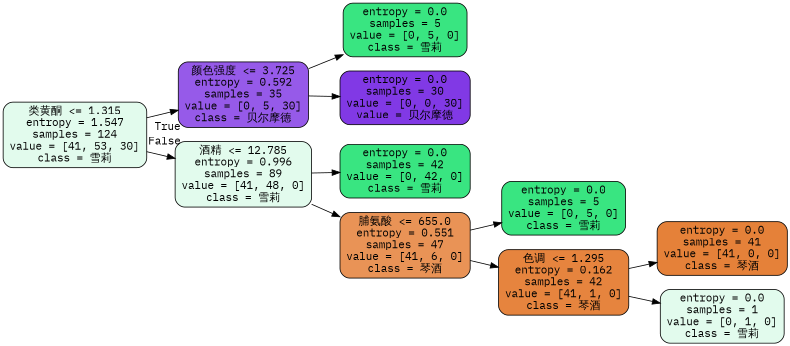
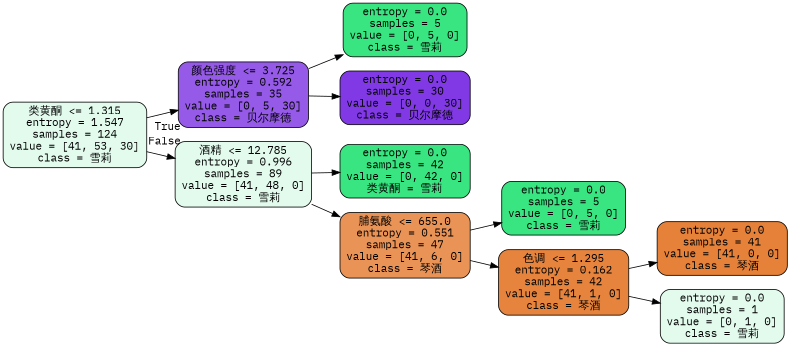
  digraph {
    fontname="IBM Plex Mono"
    rankdir=LR
    node [color=black fillcolor="#e2fbed" fontname="IBM Plex Mono" shape=box style="filled, rounded"]
    edge [fontname="IBM Plex Mono"]
    n1 [label="类黄酮 <= 1.315\nentropy = 1.547\nsamples = 124\nvalue = [41, 53, 30]\nclass = 雪莉"]
    n2 [fillcolor="#965ae9" label="颜色强度 <= 3.725\nentropy = 0.592\nsamples = 35\nvalue = [0, 5, 30]\nclass = 贝尔摩德"]
    n3 [label="酒精 <= 12.785\nentropy = 0.996\nsamples = 89\nvalue = [41, 48, 0]\nclass = 雪莉"]
    n4 [fillcolor="#39e581" label="entropy = 0.0\nsamples = 5\nvalue = [0, 5, 0]\nclass = 雪莉"]
-   n5 [fillcolor="#8139e5" label="entropy = 0.0\nsamples = 30\nvalue = [0, 0, 30]\nvalue = 贝尔摩德"]
-   n6 [fillcolor="#39e581" label="entropy = 0.0\nsamples = 42\nvalue = [0, 42, 0]\nclass = 雪莉"]
+   n5 [fillcolor="#8139e5" label="entropy = 0.0\nsamples = 30\nvalue = [0, 0, 30]\nclass = 贝尔摩德"]
+   n6 [fillcolor="#39e581" label="entropy = 0.0\nsamples = 42\nvalue = [0, 42, 0]\n类黄酮 = 雪莉"]
    n7 [fillcolor="#e99356" label="脯氨酸 <= 655.0\nentropy = 0.551\nsamples = 47\nvalue = [41, 6, 0]\nclass = 琴酒"]
    n8 [fillcolor="#39e581" label="entropy = 0.0\nsamples = 5\nvalue = [0, 5, 0]\nclass = 雪莉"]
    n9 [fillcolor="#e6843e" label="色调 <= 1.295\nentropy = 0.162\nsamples = 42\nvalue = [41, 1, 0]\nclass = 琴酒"]
    n10 [fillcolor="#e58139" label="entropy = 0.0\nsamples = 41\nvalue = [41, 0, 0]\nclass = 琴酒"]
    n11 [label="entropy = 0.0\nsamples = 1\nvalue = [0, 1, 0]\nclass = 雪莉"]
    n1 -> n2 [headlabel=True labelangle=45 labeldistance=2.5]
    n1 -> n3 [headlabel=False labelangle=-45 labeldistance=2.5]
    n2 -> n4
    n2 -> n5
    n3 -> n6
    n3 -> n7
    n7 -> n8
    n7 -> n9
    n9 -> n10
    n9 -> n11
  }
